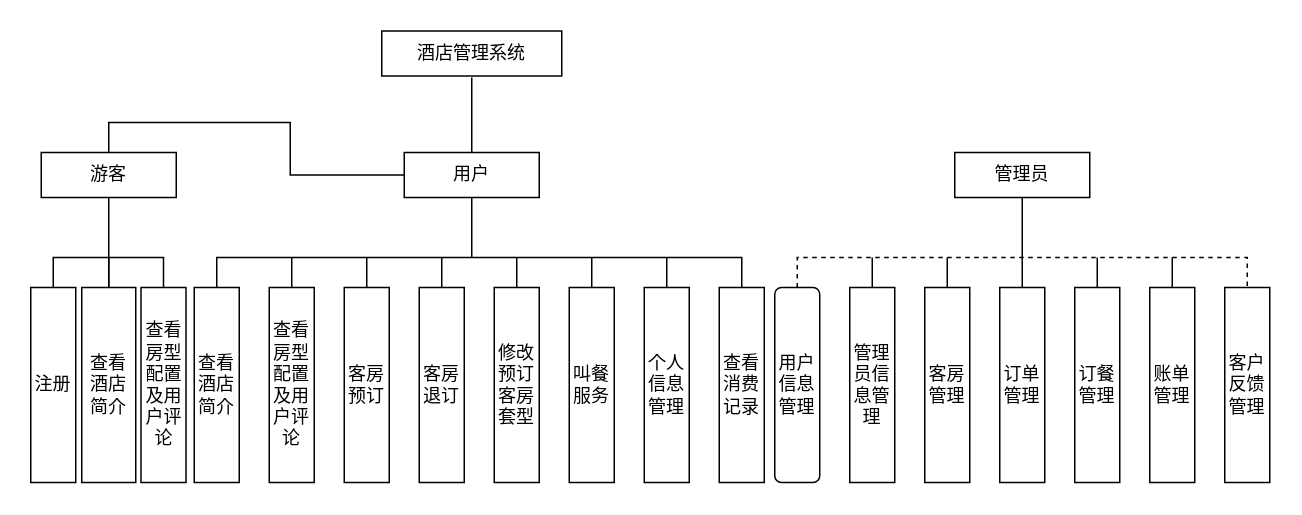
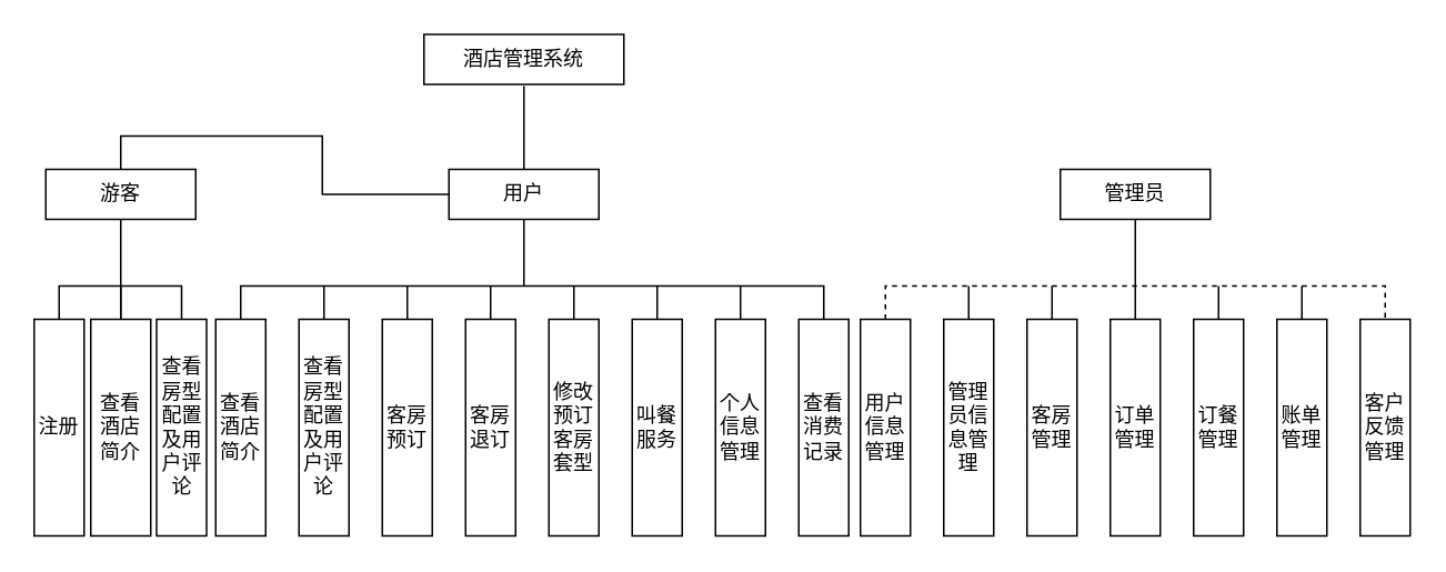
  <mxCell id="0" />
  <mxCell id="1" parent="0" />
  <mxCell id="2" value="酒店管理系统" style="rounded=0;whiteSpace=wrap;html=1;" vertex="1" parent="1"><mxGeometry x="254" y="20" width="120" height="30" as="geometry" /></mxCell>
  <mxCell id="3" value="" style="group" vertex="1" connectable="0" parent="1"><mxGeometry x="129" y="101" width="380" height="220" as="geometry" /></mxCell>
  <mxCell id="4" value="查看酒店简介" style="rounded=0;whiteSpace=wrap;html=1;" vertex="1" parent="3"><mxGeometry y="90" width="30" height="130" as="geometry" /></mxCell>
  <mxCell id="5" style="edgeStyle=orthogonalEdgeStyle;rounded=0;orthogonalLoop=1;jettySize=auto;html=1;exitX=0.5;exitY=1;exitDx=0;exitDy=0;endArrow=none;endFill=0;" edge="1" parent="3" source="6"><mxGeometry relative="1" as="geometry"><mxPoint x="185" y="70" as="targetPoint" /></mxGeometry></mxCell>
  <mxCell id="6" value="用户" style="rounded=0;whiteSpace=wrap;html=1;" vertex="1" parent="3"><mxGeometry x="140" width="90" height="30" as="geometry" /></mxCell>
  <mxCell id="7" style="edgeStyle=orthogonalEdgeStyle;rounded=0;orthogonalLoop=1;jettySize=auto;html=1;exitX=0.5;exitY=0;exitDx=0;exitDy=0;endArrow=none;endFill=0;" edge="1" parent="3" source="8"><mxGeometry relative="1" as="geometry"><mxPoint x="65" y="70" as="targetPoint" /></mxGeometry></mxCell>
  <mxCell id="8" value="查看房型配置及用户评论" style="rounded=0;whiteSpace=wrap;html=1;" vertex="1" parent="3"><mxGeometry x="50" y="90" width="30" height="130" as="geometry" /></mxCell>
  <mxCell id="9" style="edgeStyle=orthogonalEdgeStyle;rounded=0;orthogonalLoop=1;jettySize=auto;html=1;exitX=0.5;exitY=0;exitDx=0;exitDy=0;endArrow=none;endFill=0;" edge="1" parent="3" source="10"><mxGeometry relative="1" as="geometry"><mxPoint x="115" y="70" as="targetPoint" /></mxGeometry></mxCell>
  <mxCell id="10" value="客房预订" style="rounded=0;whiteSpace=wrap;html=1;" vertex="1" parent="3"><mxGeometry x="100" y="90" width="30" height="130" as="geometry" /></mxCell>
  <mxCell id="11" style="edgeStyle=orthogonalEdgeStyle;rounded=0;orthogonalLoop=1;jettySize=auto;html=1;exitX=0.5;exitY=0;exitDx=0;exitDy=0;endArrow=none;endFill=0;" edge="1" parent="3" source="12"><mxGeometry relative="1" as="geometry"><mxPoint x="165" y="70" as="targetPoint" /></mxGeometry></mxCell>
  <mxCell id="12" value="客房退订" style="rounded=0;whiteSpace=wrap;html=1;" vertex="1" parent="3"><mxGeometry x="150" y="90" width="30" height="130" as="geometry" /></mxCell>
  <mxCell id="13" style="edgeStyle=orthogonalEdgeStyle;rounded=0;orthogonalLoop=1;jettySize=auto;html=1;exitX=0.5;exitY=0;exitDx=0;exitDy=0;endArrow=none;endFill=0;" edge="1" parent="3" source="14"><mxGeometry relative="1" as="geometry"><mxPoint x="215" y="70" as="targetPoint" /></mxGeometry></mxCell>
  <mxCell id="14" value="修改预订客房套型" style="rounded=0;whiteSpace=wrap;html=1;" vertex="1" parent="3"><mxGeometry x="200" y="90" width="30" height="130" as="geometry" /></mxCell>
  <mxCell id="15" style="edgeStyle=orthogonalEdgeStyle;rounded=0;orthogonalLoop=1;jettySize=auto;html=1;exitX=0.5;exitY=0;exitDx=0;exitDy=0;endArrow=none;endFill=0;" edge="1" parent="3" source="16"><mxGeometry relative="1" as="geometry"><mxPoint x="265" y="70" as="targetPoint" /></mxGeometry></mxCell>
  <mxCell id="16" value="叫餐服务" style="rounded=0;whiteSpace=wrap;html=1;" vertex="1" parent="3"><mxGeometry x="250" y="90" width="30" height="130" as="geometry" /></mxCell>
  <mxCell id="17" style="edgeStyle=orthogonalEdgeStyle;rounded=0;orthogonalLoop=1;jettySize=auto;html=1;exitX=0.5;exitY=0;exitDx=0;exitDy=0;endArrow=none;endFill=0;" edge="1" parent="3" source="18"><mxGeometry relative="1" as="geometry"><mxPoint x="315" y="70" as="targetPoint" /></mxGeometry></mxCell>
  <mxCell id="18" value="个人信息管理" style="rounded=0;whiteSpace=wrap;html=1;" vertex="1" parent="3"><mxGeometry x="300" y="90" width="30" height="130" as="geometry" /></mxCell>
  <mxCell id="19" value="查看消费记录" style="rounded=0;whiteSpace=wrap;html=1;" vertex="1" parent="3"><mxGeometry x="350" y="90" width="30" height="130" as="geometry" /></mxCell>
  <mxCell id="20" style="edgeStyle=orthogonalEdgeStyle;rounded=0;orthogonalLoop=1;jettySize=auto;html=1;exitX=0.5;exitY=0;exitDx=0;exitDy=0;entryX=0.5;entryY=0;entryDx=0;entryDy=0;endArrow=none;endFill=0;" edge="1" parent="3" source="4" target="19"><mxGeometry relative="1" as="geometry" /></mxCell>
  <mxCell id="21" value="" style="group" vertex="1" connectable="0" parent="1"><mxGeometry x="516" y="101" width="330" height="220" as="geometry" /></mxCell>
  <mxCell id="22" style="edgeStyle=orthogonalEdgeStyle;rounded=0;orthogonalLoop=1;jettySize=auto;html=1;exitX=0.5;exitY=1;exitDx=0;exitDy=0;endArrow=none;endFill=0;" edge="1" parent="21" source="23"><mxGeometry relative="1" as="geometry"><mxPoint x="165" y="70" as="targetPoint" /></mxGeometry></mxCell>
  <mxCell id="23" value="管理员" style="rounded=0;whiteSpace=wrap;html=1;" vertex="1" parent="21"><mxGeometry x="120" width="90" height="30" as="geometry" /></mxCell>
- <mxCell id="24" value="用户信息管理" style="whiteSpace=wrap;html=1;rounded=1;" vertex="1" parent="21"><mxGeometry y="90" width="30" height="130" as="geometry" /></mxCell>
+ <mxCell id="24" value="用户信息管理" style="rounded=0;whiteSpace=wrap;html=1;" vertex="1" parent="21"><mxGeometry y="90" width="30" height="130" as="geometry" /></mxCell>
  <mxCell id="25" style="edgeStyle=orthogonalEdgeStyle;rounded=0;orthogonalLoop=1;jettySize=auto;html=1;exitX=0.5;exitY=0;exitDx=0;exitDy=0;endArrow=none;endFill=0;" edge="1" parent="21" source="26"><mxGeometry relative="1" as="geometry"><mxPoint x="65" y="70" as="targetPoint" /></mxGeometry></mxCell>
  <mxCell id="26" value="管理员信息管理" style="rounded=0;whiteSpace=wrap;html=1;" vertex="1" parent="21"><mxGeometry x="50" y="90" width="30" height="130" as="geometry" /></mxCell>
  <mxCell id="27" style="edgeStyle=orthogonalEdgeStyle;rounded=0;orthogonalLoop=1;jettySize=auto;html=1;exitX=0.5;exitY=0;exitDx=0;exitDy=0;endArrow=none;endFill=0;" edge="1" parent="21" source="28"><mxGeometry relative="1" as="geometry"><mxPoint x="115" y="70" as="targetPoint" /></mxGeometry></mxCell>
  <mxCell id="28" value="客房管理" style="rounded=0;whiteSpace=wrap;html=1;" vertex="1" parent="21"><mxGeometry x="100" y="90" width="30" height="130" as="geometry" /></mxCell>
  <mxCell id="29" style="edgeStyle=orthogonalEdgeStyle;rounded=0;orthogonalLoop=1;jettySize=auto;html=1;exitX=0.5;exitY=0;exitDx=0;exitDy=0;endArrow=none;endFill=0;" edge="1" parent="21" source="30"><mxGeometry relative="1" as="geometry"><mxPoint x="165" y="70" as="targetPoint" /></mxGeometry></mxCell>
  <mxCell id="30" value="订单管理" style="rounded=0;whiteSpace=wrap;html=1;" vertex="1" parent="21"><mxGeometry x="150" y="90" width="30" height="130" as="geometry" /></mxCell>
  <mxCell id="31" style="edgeStyle=orthogonalEdgeStyle;rounded=0;orthogonalLoop=1;jettySize=auto;html=1;exitX=0.5;exitY=0;exitDx=0;exitDy=0;endArrow=none;endFill=0;" edge="1" parent="21" source="32"><mxGeometry relative="1" as="geometry"><mxPoint x="215" y="70" as="targetPoint" /></mxGeometry></mxCell>
  <mxCell id="32" value="订餐管理" style="rounded=0;whiteSpace=wrap;html=1;" vertex="1" parent="21"><mxGeometry x="200" y="90" width="30" height="130" as="geometry" /></mxCell>
  <mxCell id="33" style="edgeStyle=orthogonalEdgeStyle;rounded=0;orthogonalLoop=1;jettySize=auto;html=1;exitX=0.5;exitY=0;exitDx=0;exitDy=0;endArrow=none;endFill=0;" edge="1" parent="21" source="34"><mxGeometry relative="1" as="geometry"><mxPoint x="265" y="70" as="targetPoint" /></mxGeometry></mxCell>
  <mxCell id="34" value="账单管理" style="rounded=0;whiteSpace=wrap;html=1;" vertex="1" parent="21"><mxGeometry x="250" y="90" width="30" height="130" as="geometry" /></mxCell>
  <mxCell id="35" value="客户反馈管理" style="rounded=0;whiteSpace=wrap;html=1;" vertex="1" parent="21"><mxGeometry x="300" y="90" width="30" height="130" as="geometry" /></mxCell>
  <mxCell id="36" style="edgeStyle=orthogonalEdgeStyle;rounded=0;orthogonalLoop=1;jettySize=auto;html=1;exitX=0.5;exitY=0;exitDx=0;exitDy=0;entryX=0.5;entryY=0;entryDx=0;entryDy=0;endArrow=none;endFill=0;dashed=1;" edge="1" parent="21" source="24" target="35"><mxGeometry relative="1" as="geometry" /></mxCell>
  <mxCell id="37" style="edgeStyle=orthogonalEdgeStyle;rounded=0;orthogonalLoop=1;jettySize=auto;html=1;exitX=0.5;exitY=0;exitDx=0;exitDy=0;endArrow=none;endFill=0;" edge="1" parent="1" source="42"><mxGeometry relative="1" as="geometry"><mxPoint x="72" y="171" as="targetPoint" /></mxGeometry></mxCell>
  <mxCell id="38" value="" style="group" vertex="1" connectable="0" parent="1"><mxGeometry y="101" width="103.5" height="220" as="geometry" x="20" /></mxCell>
  <mxCell id="39" value="游客" style="rounded=0;whiteSpace=wrap;html=1;" vertex="1" parent="38"><mxGeometry x="7" width="90" height="30" as="geometry" /></mxCell>
  <mxCell id="40" value="注册" style="rounded=0;whiteSpace=wrap;html=1;" vertex="1" parent="38"><mxGeometry y="90" width="30" height="130" as="geometry" /></mxCell>
  <mxCell id="41" style="edgeStyle=orthogonalEdgeStyle;rounded=0;orthogonalLoop=1;jettySize=auto;html=1;entryX=0.5;entryY=1;entryDx=0;entryDy=0;endArrow=none;endFill=0;" edge="1" parent="38" source="42" target="39"><mxGeometry relative="1" as="geometry" /></mxCell>
  <mxCell id="42" value="查看酒店简介" style="rounded=0;whiteSpace=wrap;html=1;" vertex="1" parent="38"><mxGeometry x="34" y="90" width="36" height="130" as="geometry" /></mxCell>
  <mxCell id="43" value="查看房型配置及用户评论" style="rounded=0;whiteSpace=wrap;html=1;" vertex="1" parent="38"><mxGeometry x="73.5" y="90" width="30" height="130" as="geometry" /></mxCell>
  <mxCell id="44" style="edgeStyle=orthogonalEdgeStyle;rounded=0;orthogonalLoop=1;jettySize=auto;html=1;exitX=0.5;exitY=0;exitDx=0;exitDy=0;entryX=0.5;entryY=0;entryDx=0;entryDy=0;endArrow=none;endFill=0;" edge="1" parent="38" source="40" target="43"><mxGeometry relative="1" as="geometry" /></mxCell>
  <mxCell id="45" style="edgeStyle=orthogonalEdgeStyle;rounded=0;orthogonalLoop=1;jettySize=auto;html=1;exitX=0.5;exitY=0;exitDx=0;exitDy=0;endArrow=none;endFill=0;" edge="1" parent="1" source="39" target="6"><mxGeometry relative="1" as="geometry" /></mxCell>
  <mxCell id="46" style="edgeStyle=orthogonalEdgeStyle;rounded=0;orthogonalLoop=1;jettySize=auto;html=1;exitX=0.5;exitY=0;exitDx=0;exitDy=0;endArrow=none;endFill=0;" edge="1" parent="1" source="6"><mxGeometry relative="1" as="geometry"><mxPoint x="314" y="51" as="targetPoint" /></mxGeometry></mxCell>
